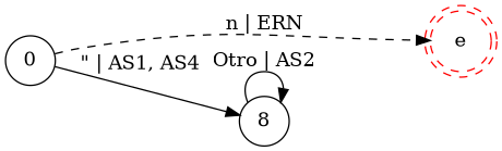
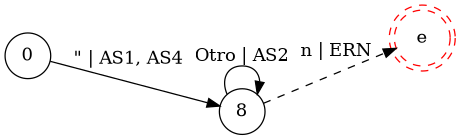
  digraph {
    rankdir=LR
    node [shape=circle]
    e [color=red shape=doublecircle style=dashed]
    0
    8
    0 -> 8 [label="\" | AS1, AS4"]
-   0 -> e [label="n | ERN" style=dashed]
+   8 -> e [label="n | ERN" style=dashed]
    8 -> 8 [label="Otro | AS2"]
  }
